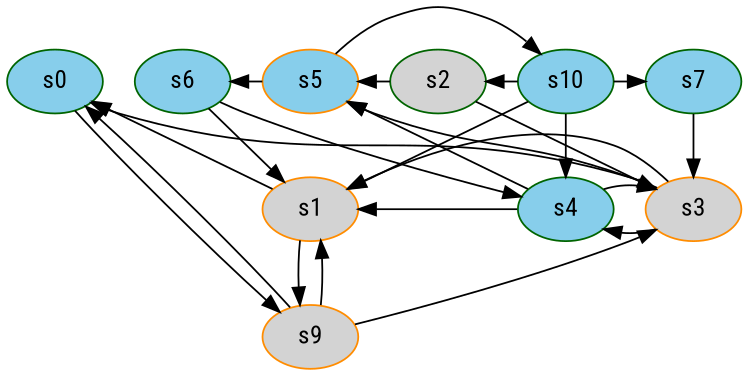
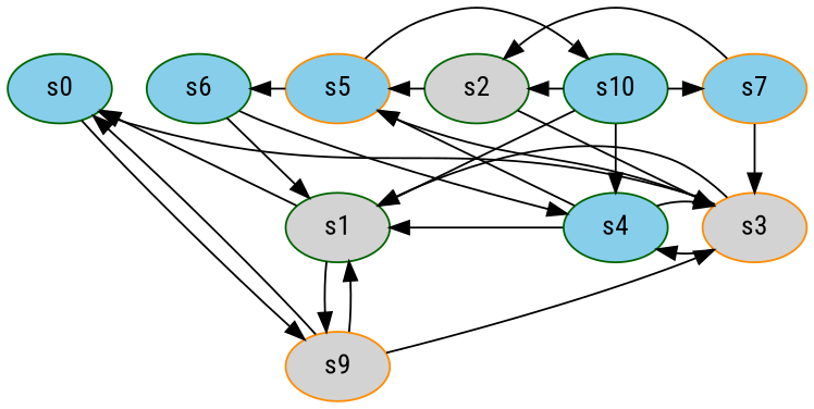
  digraph {
    fontname="Roboto Condensed"
    node [color=darkgreen fillcolor=skyblue fontname="Roboto Condensed" player=0 style=filled]
    edge [fontname="Roboto Condensed"]
    s9 [color=darkorange fillcolor=lightgrey]
    s0
-   s1 [color=darkorange fillcolor=lightgrey]
+   s1 [fillcolor=lightgrey]
    s3 [color=darkorange fillcolor=lightgrey player=1]
    s2 [fillcolor=lightgrey player=1]
    s5 [color=darkorange]
    s4
    s6
    s10 [player=1]
-   s7 [player=1]
+   s7 [color=darkorange player=1]
    s9 -> s0 [constraint="!(time % 2 == 1)"]
    s9 -> s1 [constraint="time == 0 || time == 4 || time == 9 || time == 20 || time == 24"]
    s9 -> s3 [constraint="time % 3 == 0 || time % 3 == 2"]
    s0 -> s9 [constraint="time % 2 == 0 && time % 5 == 1"]
    s1 -> s9
    s1 -> s0 [constraint="time == 9 || time == 23"]
    s3 -> s0 [constraint="time % 3 == 1"]
    s3 -> s1 [constraint="time % 3 == 0"]
    s3 -> s5 [constraint="time % 3 == 1 || time % 3 == 1"]
    s3 -> s4 [constraint="time == 5 || time == 14 || time == 15 || time == 20"]
    s2 -> s3 [constraint="time == 3 || time == 5 || time == 25"]
    s2 -> s5 [constraint="time == 11"]
    s5 -> s6 [constraint="time % 8 == 7"]
    s5 -> s10 [constraint="time % 5 == 1 || time % 2 == 0"]
    s4 -> s1 [constraint="time == 10"]
    s4 -> s3 [constraint="!(time % 4 == 1)"]
    s4 -> s5 [constraint="time % 4 == 0 || time % 4 == 3"]
    s6 -> s1
    s6 -> s4 [constraint="time == 2 || time == 4 || time == 6 || time == 12"]
    s10 -> s1
    s10 -> s2 [constraint="time == 9"]
    s10 -> s4
    s10 -> s7 [constraint="!(time % 4 == 3)"]
    s7 -> s3
+   s7 -> s2 [constraint="!(time % 5 == 2)"]
  }
